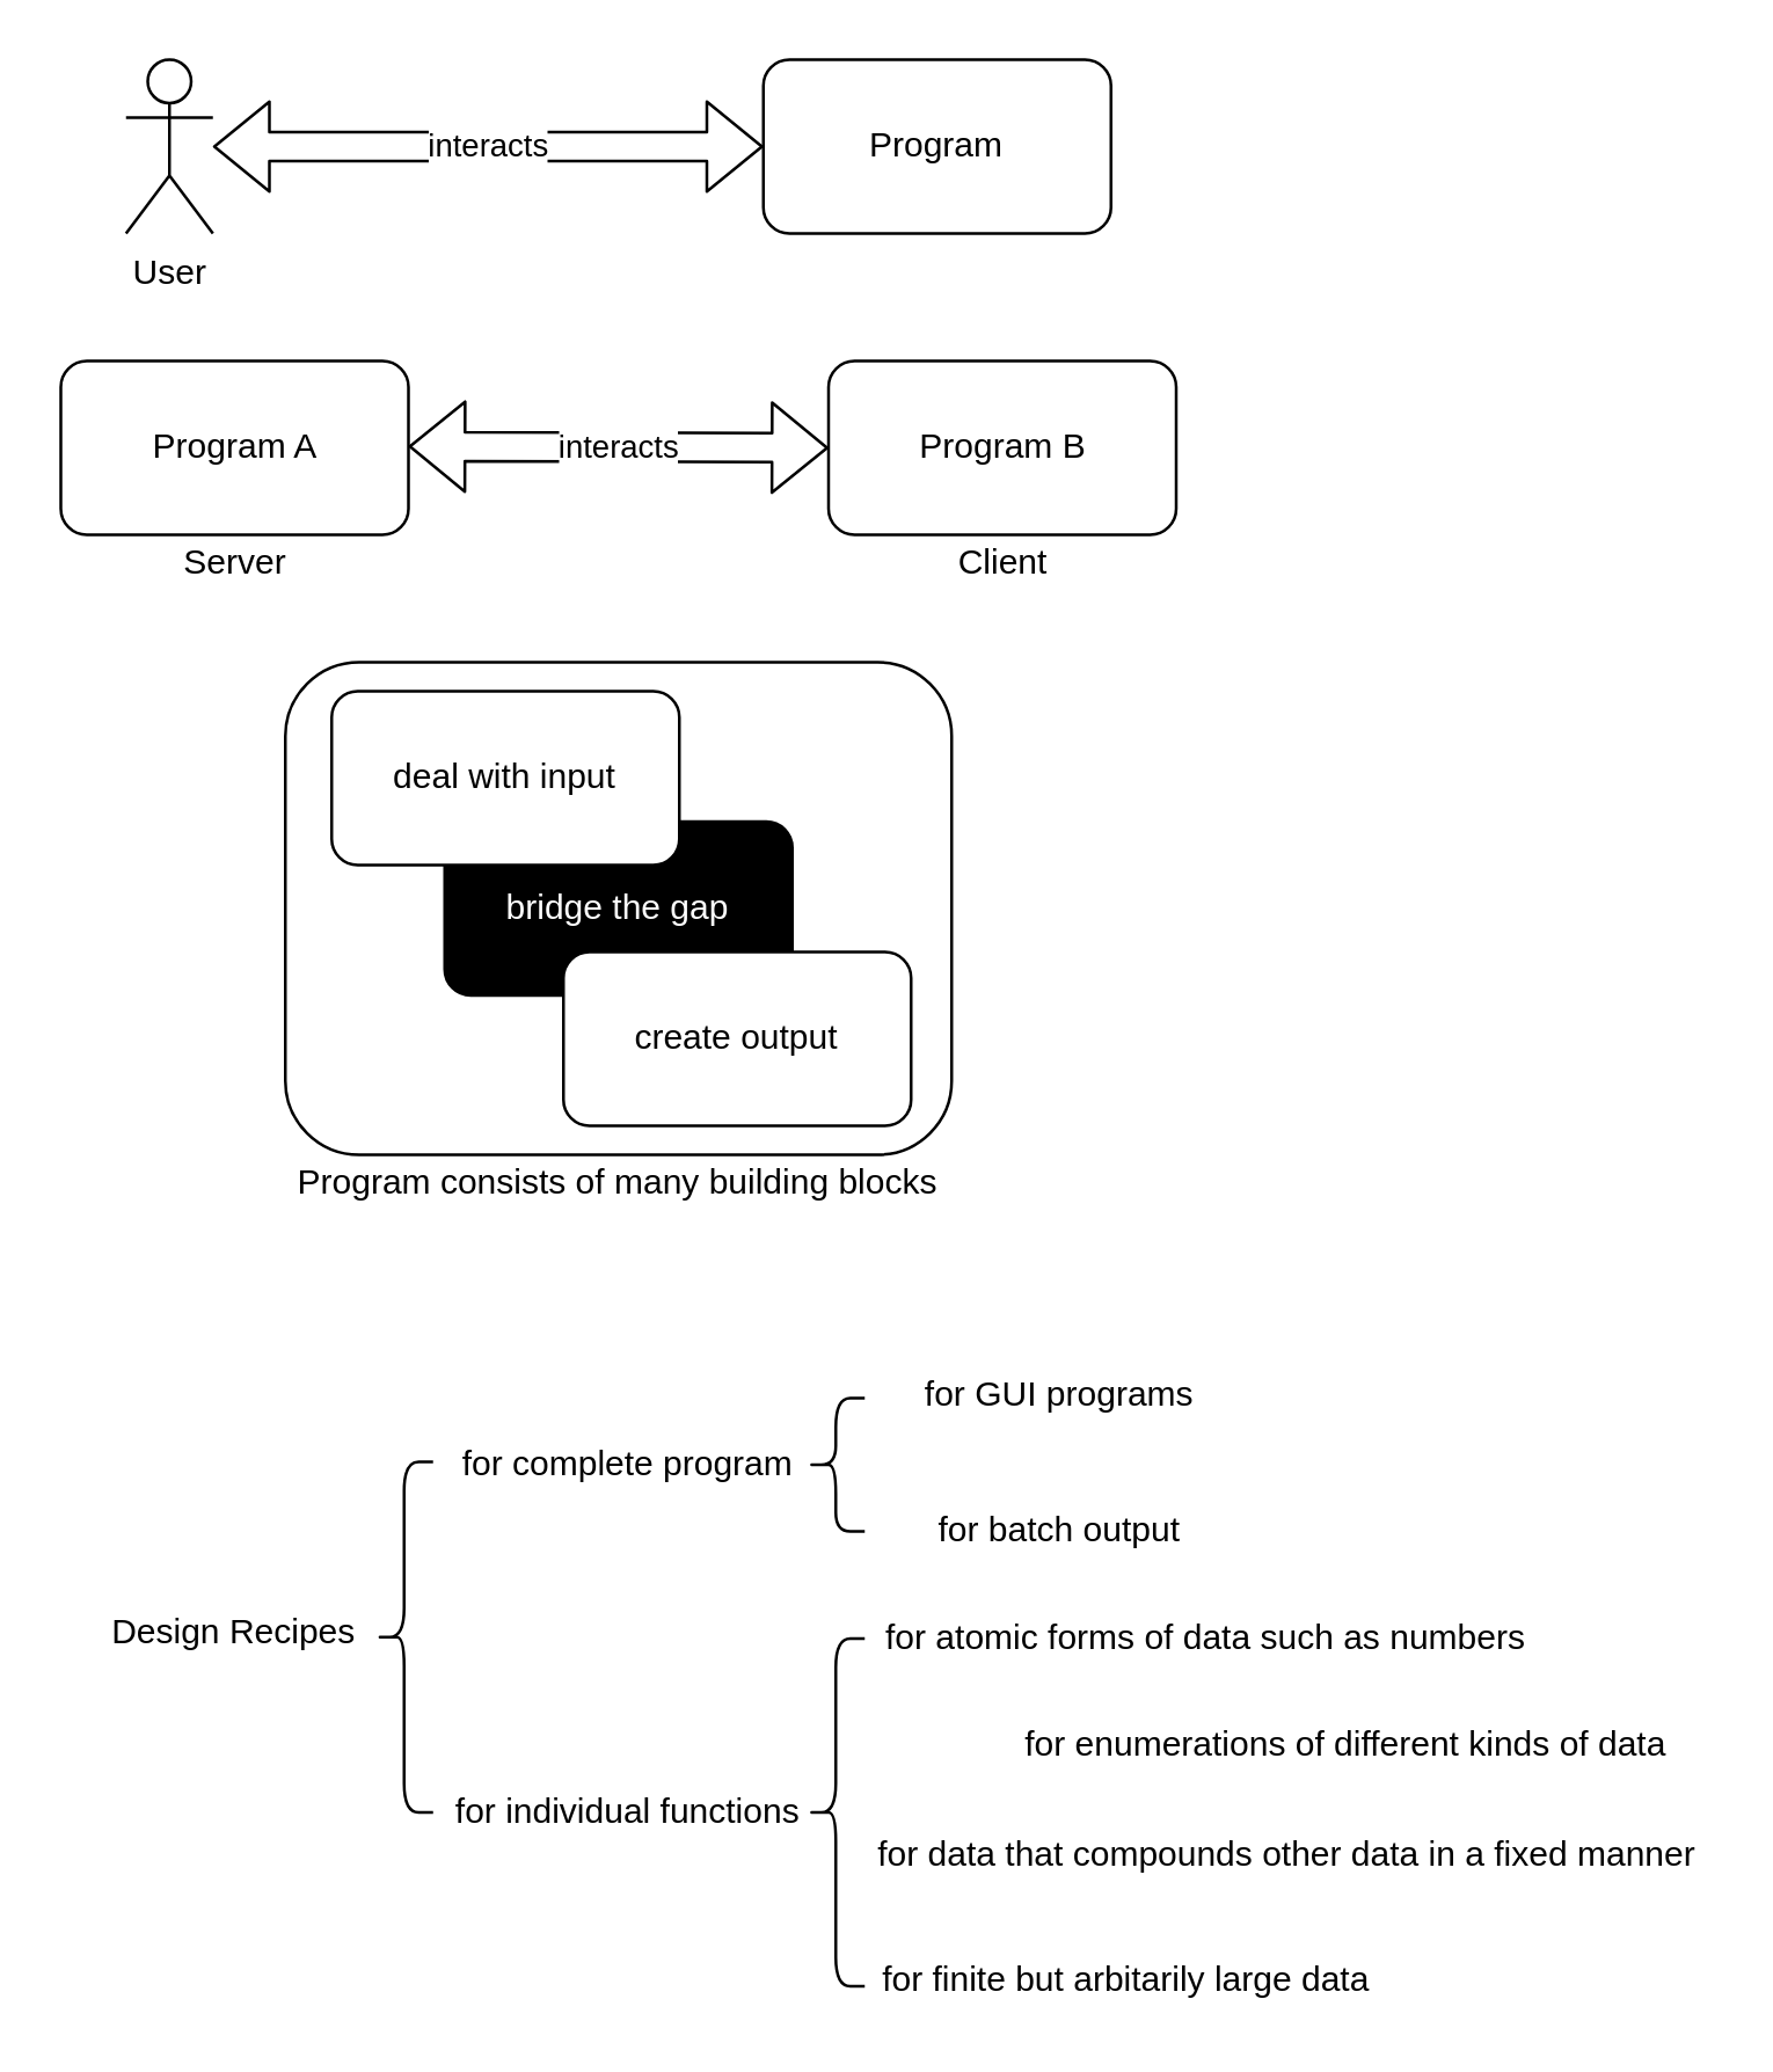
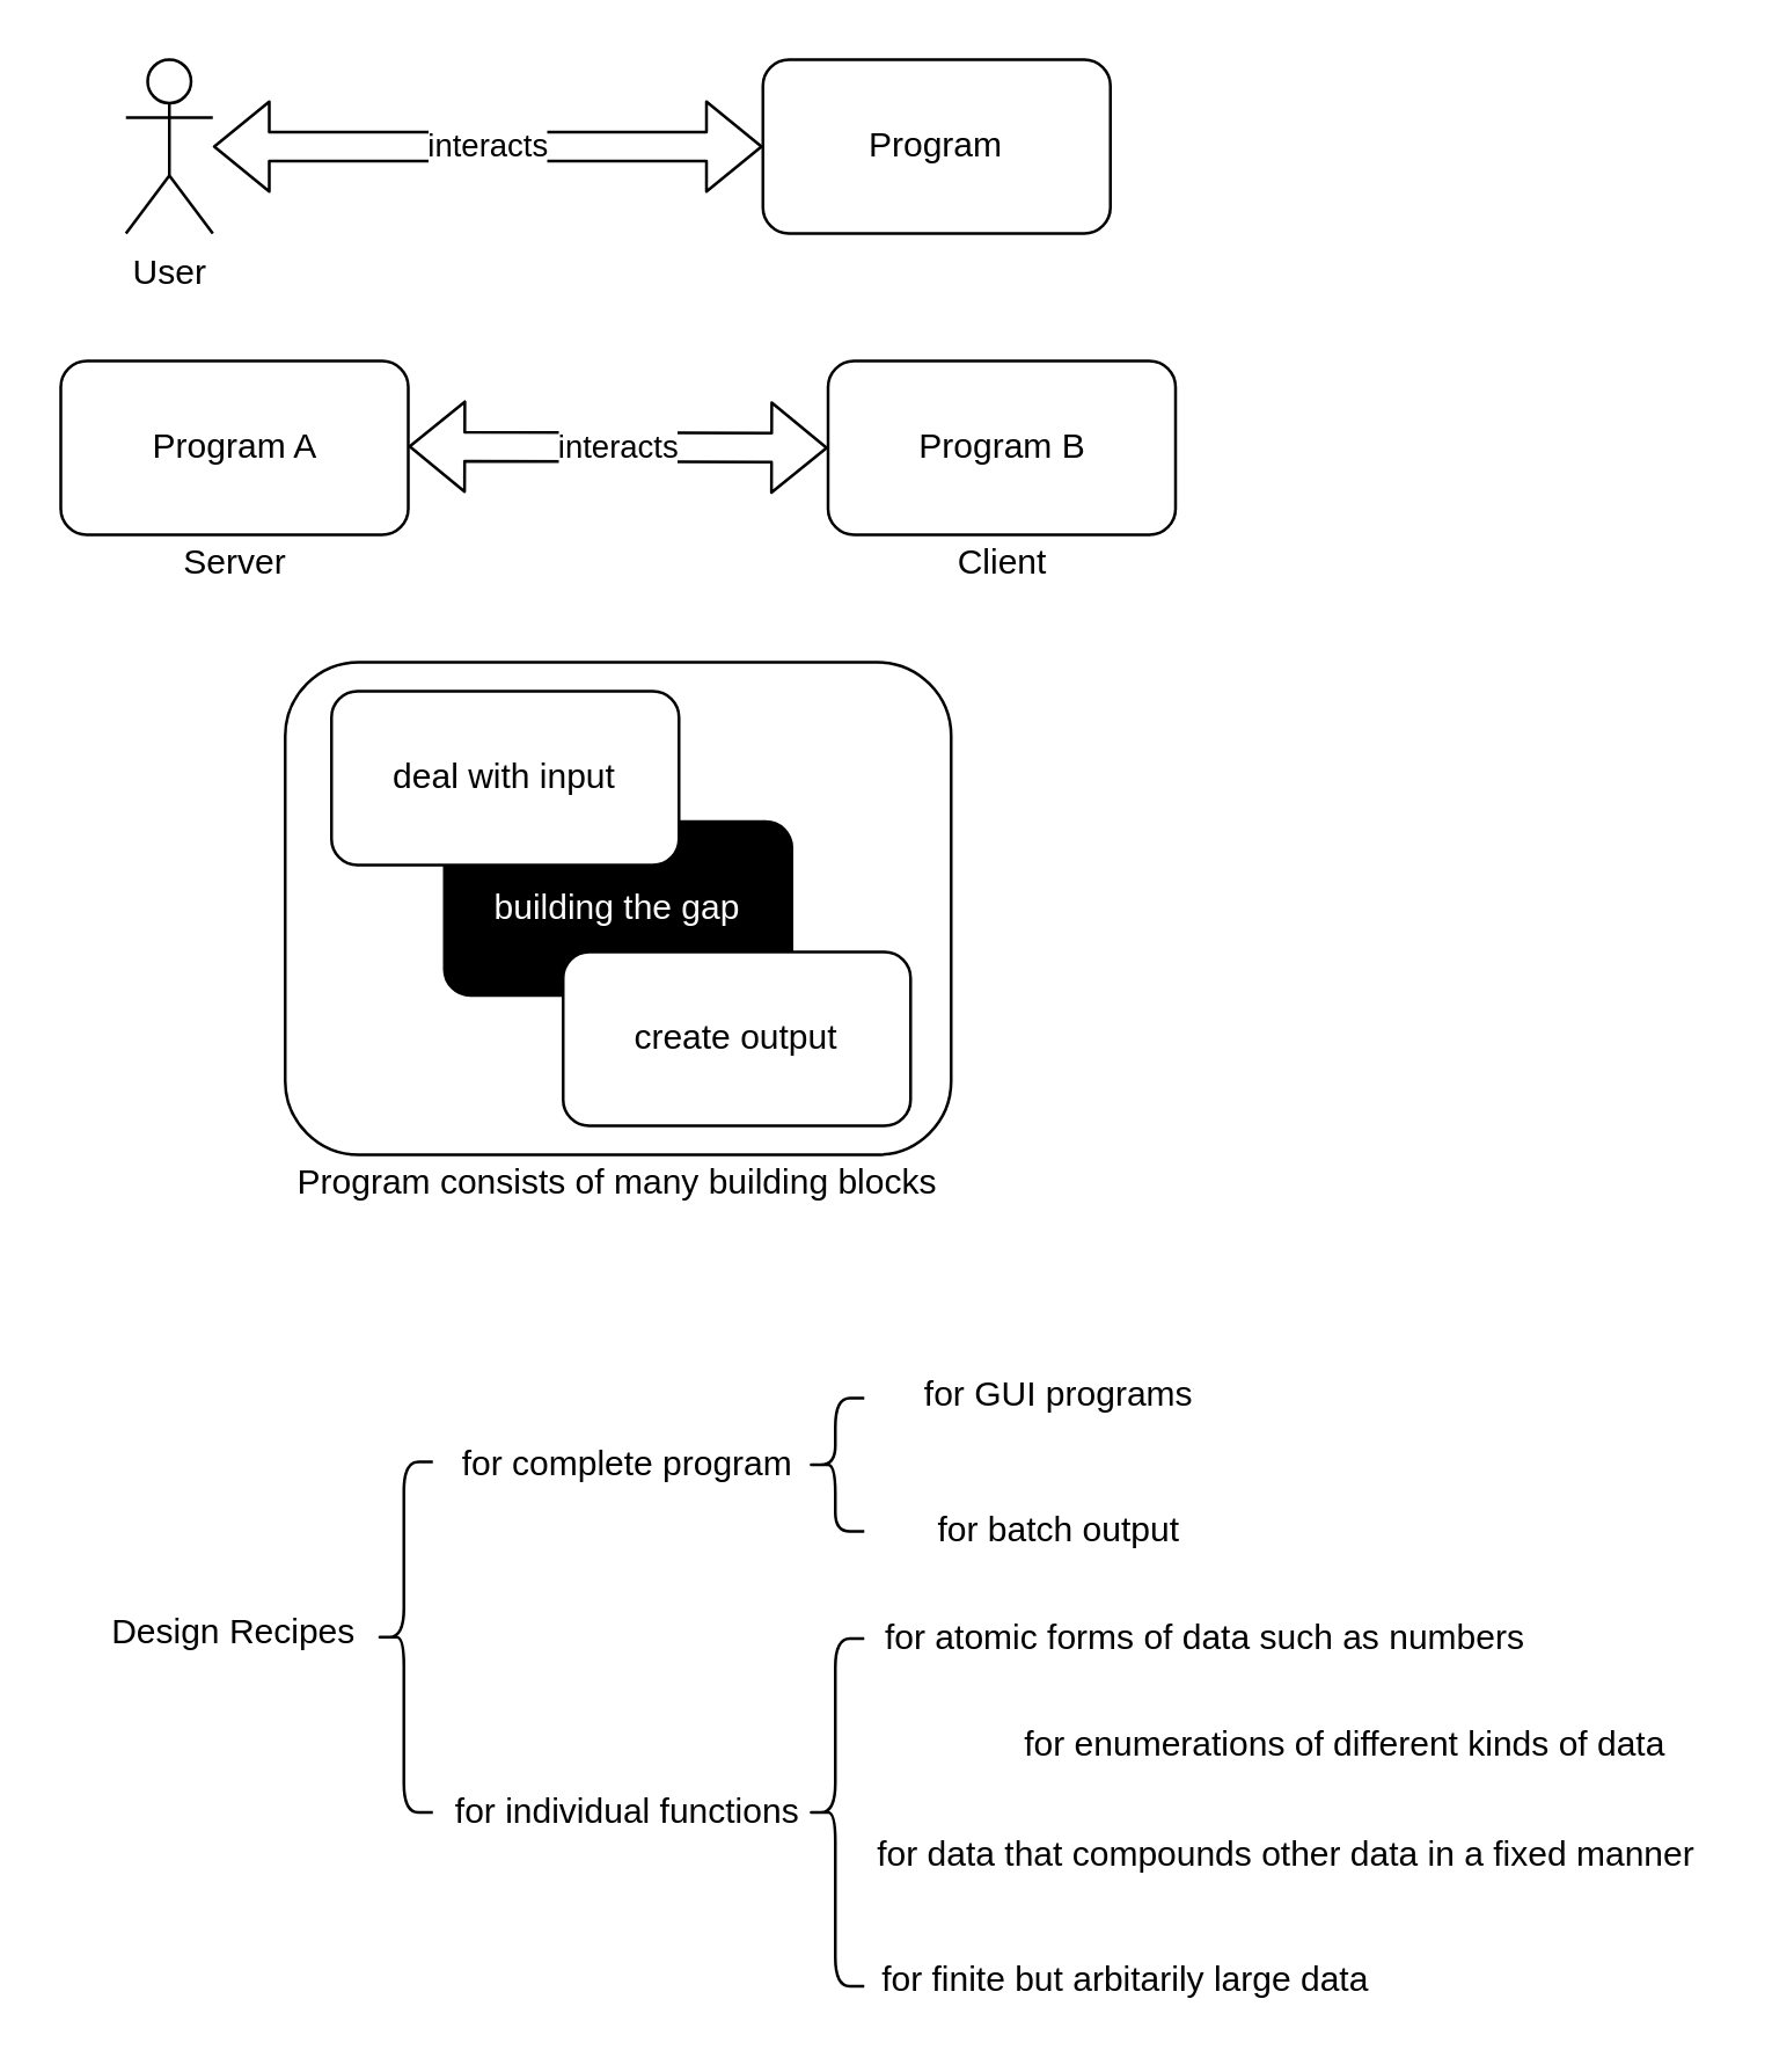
  <mxCell id="0" />
  <mxCell id="1" parent="0" />
  <mxCell id="2" value="" style="group" vertex="1" connectable="0" parent="1"><mxGeometry x="43" y="20" width="340" height="60" as="geometry" /></mxCell>
  <mxCell id="3" value="&lt;div&gt;User&lt;/div&gt;" style="shape=umlActor;verticalLabelPosition=bottom;verticalAlign=top;html=1;outlineConnect=0;gradientColor=none;" parent="2" vertex="1"><mxGeometry width="30" height="60" as="geometry" /></mxCell>
  <mxCell id="4" value="Program" style="rounded=1;whiteSpace=wrap;html=1;gradientColor=none;" parent="2" vertex="1"><mxGeometry x="220" width="120" height="60" as="geometry" /></mxCell>
  <mxCell id="5" value="interacts" style="shape=flexArrow;endArrow=classic;startArrow=classic;html=1;entryX=0;entryY=0.5;entryDx=0;entryDy=0;" parent="2" target="4" edge="1"><mxGeometry width="100" height="100" relative="1" as="geometry"><mxPoint x="30" y="30" as="sourcePoint" /><mxPoint x="190" y="30" as="targetPoint" /></mxGeometry></mxCell>
  <mxCell id="6" value="" style="group" vertex="1" connectable="0" parent="1"><mxGeometry x="20.5" y="124" width="385" height="80" as="geometry" /></mxCell>
  <mxCell id="7" value="Program A" style="rounded=1;whiteSpace=wrap;html=1;gradientColor=none;" parent="6" vertex="1"><mxGeometry width="120" height="60" as="geometry" /></mxCell>
  <mxCell id="8" value="Program B" style="rounded=1;whiteSpace=wrap;html=1;gradientColor=none;" parent="6" vertex="1"><mxGeometry x="265" width="120" height="60" as="geometry" /></mxCell>
  <mxCell id="9" value="interacts" style="shape=flexArrow;endArrow=classic;startArrow=classic;html=1;" parent="6" edge="1"><mxGeometry width="100" height="100" relative="1" as="geometry"><mxPoint x="120" y="29.5" as="sourcePoint" /><mxPoint x="265" y="30" as="targetPoint" /></mxGeometry></mxCell>
  <mxCell id="10" value="&lt;div&gt;Server&lt;/div&gt;" style="text;html=1;strokeColor=none;fillColor=none;align=center;verticalAlign=middle;whiteSpace=wrap;rounded=0;" parent="6" vertex="1"><mxGeometry x="40" y="60" width="40" height="20" as="geometry" /></mxCell>
  <mxCell id="11" value="Client" style="text;html=1;strokeColor=none;fillColor=none;align=center;verticalAlign=middle;whiteSpace=wrap;rounded=0;" parent="6" vertex="1"><mxGeometry x="305" y="60" width="40" height="20" as="geometry" /></mxCell>
  <mxCell id="12" value="" style="group" vertex="1" connectable="0" parent="1"><mxGeometry x="98" y="228" width="230" height="190" as="geometry" /></mxCell>
  <mxCell id="13" value="" style="rounded=1;whiteSpace=wrap;html=1;gradientColor=none;" parent="12" vertex="1"><mxGeometry width="230" height="170" as="geometry" /></mxCell>
- <mxCell id="14" value="bridge the gap" style="rounded=1;whiteSpace=wrap;html=1;gradientColor=none;fillColor=#000000;fontColor=#FFFFFF;" parent="12" vertex="1"><mxGeometry x="55" y="55" width="120" height="60" as="geometry" /></mxCell>
+ <mxCell id="14" value="building the gap" style="rounded=1;whiteSpace=wrap;html=1;gradientColor=none;fillColor=#000000;fontColor=#FFFFFF;" parent="12" vertex="1"><mxGeometry x="55" y="55" width="120" height="60" as="geometry" /></mxCell>
  <mxCell id="15" value="deal with input" style="rounded=1;whiteSpace=wrap;html=1;gradientColor=none;" parent="12" vertex="1"><mxGeometry x="16" y="10" width="120" height="60" as="geometry" /></mxCell>
  <mxCell id="16" value="create output" style="rounded=1;whiteSpace=wrap;html=1;gradientColor=none;" parent="12" vertex="1"><mxGeometry x="96" y="100" width="120" height="60" as="geometry" /></mxCell>
  <mxCell id="17" value="Program consists of many building blocks" style="text;html=1;strokeColor=none;fillColor=none;align=center;verticalAlign=middle;whiteSpace=wrap;rounded=0;" parent="12" vertex="1"><mxGeometry y="170" width="230" height="20" as="geometry" /></mxCell>
  <mxCell id="18" value="Text" style="text;html=1;strokeColor=none;fillColor=none;align=center;verticalAlign=middle;whiteSpace=wrap;rounded=0;fontColor=#FFFFFF;" vertex="1" parent="1"><mxGeometry x="472" y="383" width="40" height="20" as="geometry" /></mxCell>
  <mxCell id="19" value="Design Recipes" style="text;html=1;strokeColor=none;fillColor=none;align=center;verticalAlign=middle;whiteSpace=wrap;rounded=0;" vertex="1" parent="1"><mxGeometry x="32" y="553" width="97" height="20" as="geometry" /></mxCell>
  <mxCell id="20" value="" style="shape=curlyBracket;whiteSpace=wrap;html=1;rounded=1;fontColor=#000000;fillColor=#000000;" vertex="1" parent="1"><mxGeometry x="129" y="504" width="20" height="121" as="geometry" /></mxCell>
  <mxCell id="21" value="for complete program" style="text;html=1;strokeColor=none;fillColor=none;align=center;verticalAlign=middle;whiteSpace=wrap;rounded=0;fontColor=#000000;" vertex="1" parent="1"><mxGeometry x="149" y="495" width="135" height="20" as="geometry" /></mxCell>
  <mxCell id="22" value="for individual functions" style="text;html=1;strokeColor=none;fillColor=none;align=center;verticalAlign=middle;whiteSpace=wrap;rounded=0;fontColor=#000000;" vertex="1" parent="1"><mxGeometry x="149" y="615" width="135" height="20" as="geometry" /></mxCell>
  <mxCell id="23" style="edgeStyle=orthogonalEdgeStyle;rounded=0;orthogonalLoop=1;jettySize=auto;html=1;exitX=0.5;exitY=1;exitDx=0;exitDy=0;fontColor=#000000;" edge="1" parent="1" source="22" target="22"><mxGeometry relative="1" as="geometry" /></mxCell>
  <mxCell id="24" value="" style="shape=curlyBracket;whiteSpace=wrap;html=1;rounded=1;fontColor=#000000;fillColor=#000000;" vertex="1" parent="1"><mxGeometry x="278" y="482" width="20" height="46" as="geometry" /></mxCell>
  <mxCell id="25" value="for GUI programs&lt;span style=&quot;color: rgba(0 , 0 , 0 , 0) ; font-family: monospace ; font-size: 0px&quot;&gt;%3CmxGraphModel%3E%3Croot%3E%3CmxCell%20id%3D%220%22%2F%3E%3CmxCell%20id%3D%221%22%20parent%3D%220%22%2F%3E%3CmxCell%20id%3D%222%22%20value%3D%22for%20complete%20program%22%20style%3D%22text%3Bhtml%3D1%3BstrokeColor%3Dnone%3BfillColor%3Dnone%3Balign%3Dcenter%3BverticalAlign%3Dmiddle%3BwhiteSpace%3Dwrap%3Brounded%3D0%3BfontColor%3D%23000000%3B%22%20vertex%3D%221%22%20parent%3D%221%22%3E%3CmxGeometry%20x%3D%22137%22%20y%3D%22545%22%20width%3D%22135%22%20height%3D%2220%22%20as%3D%22geometry%22%2F%3E%3C%2FmxCell%3E%3C%2Froot%3E%3C%2FmxGraphModel%3E&lt;/span&gt;" style="text;html=1;strokeColor=none;fillColor=none;align=center;verticalAlign=middle;whiteSpace=wrap;rounded=0;fontColor=#000000;" vertex="1" parent="1"><mxGeometry x="298" y="471" width="135" height="20" as="geometry" /></mxCell>
  <mxCell id="26" value="for batch output" style="text;html=1;strokeColor=none;fillColor=none;align=center;verticalAlign=middle;whiteSpace=wrap;rounded=0;fontColor=#000000;" vertex="1" parent="1"><mxGeometry x="298" y="518" width="135" height="20" as="geometry" /></mxCell>
  <mxCell id="27" style="edgeStyle=orthogonalEdgeStyle;rounded=0;orthogonalLoop=1;jettySize=auto;html=1;exitX=0.5;exitY=1;exitDx=0;exitDy=0;fontColor=#000000;" edge="1" parent="1" source="25" target="25"><mxGeometry relative="1" as="geometry" /></mxCell>
  <mxCell id="28" value="" style="shape=curlyBracket;whiteSpace=wrap;html=1;rounded=1;fontColor=#000000;fillColor=#000000;" vertex="1" parent="1"><mxGeometry x="278" y="565" width="20" height="120" as="geometry" /></mxCell>
  <mxCell id="29" value="for atomic forms of data such as numbers" style="text;html=1;strokeColor=none;fillColor=none;align=center;verticalAlign=middle;whiteSpace=wrap;rounded=0;fontColor=#000000;" vertex="1" parent="1"><mxGeometry x="298" y="554.5" width="236" height="20" as="geometry" /></mxCell>
  <mxCell id="30" value="for enumerations of different kinds of data&amp;nbsp;" style="text;html=1;strokeColor=none;fillColor=none;align=center;verticalAlign=middle;whiteSpace=wrap;rounded=0;fontColor=#000000;" vertex="1" parent="1"><mxGeometry x="348" y="592" width="236" height="20" as="geometry" /></mxCell>
  <mxCell id="31" value="for data that compounds other data in a fixed manner" style="text;html=1;strokeColor=none;fillColor=none;align=center;verticalAlign=middle;whiteSpace=wrap;rounded=0;fontColor=#000000;" vertex="1" parent="1"><mxGeometry x="298" y="630" width="292" height="20" as="geometry" /></mxCell>
  <mxCell id="32" value="for finite but arbitarily large data" style="text;html=1;strokeColor=none;fillColor=none;align=center;verticalAlign=middle;whiteSpace=wrap;rounded=0;fontColor=#000000;" vertex="1" parent="1"><mxGeometry x="302" y="673" width="173" height="20" as="geometry" /></mxCell>
